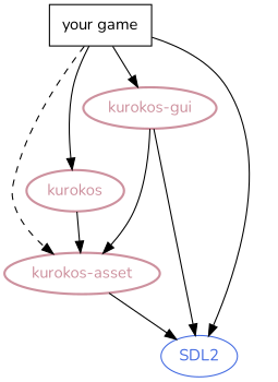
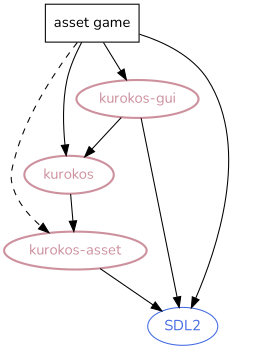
  digraph {
    fontname=Nunito
    node [color=pink3 fontcolor=pink3 fontname=Nunito style=bold]
    edge [fontname=Nunito]
    kurokos
    "kurokos-asset"
    SDL2 [color=royalblue fontcolor=royalblue style=""]
    "kurokos-gui"
-   "your game" [color=black shape=box fontcolor="" style=""]
+   "your game" [color=black shape=box label="asset game" fontcolor="" style=""]
    kurokos -> "kurokos-asset"
    "kurokos-asset" -> SDL2
-   "kurokos-gui" -> "kurokos-asset"
+   "kurokos-gui" -> kurokos
    "kurokos-gui" -> SDL2
    "your game" -> kurokos
    "your game" -> "kurokos-asset" [style=dashed]
    "your game" -> SDL2
    "your game" -> "kurokos-gui" [style=solid]
  }
